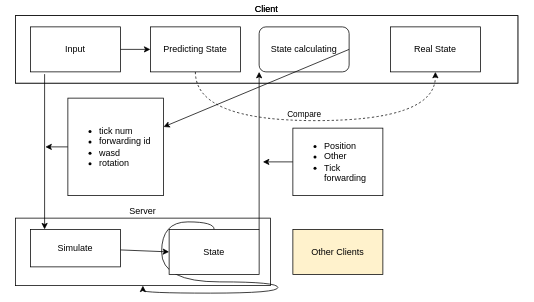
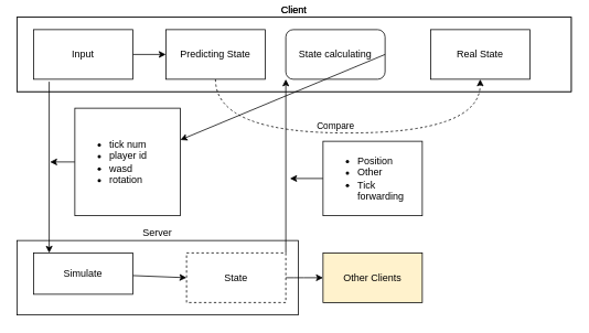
  <mxCell id="0" />
  <mxCell id="1" parent="0" />
  <mxCell id="2" value="Server&lt;br&gt;" style="whiteSpace=wrap;html=1;labelPosition=center;verticalLabelPosition=top;align=center;verticalAlign=bottom;" parent="1" vertex="1"><mxGeometry x="20" y="290" width="340" height="90" as="geometry" /></mxCell>
  <mxCell id="3" value="" style="edgeStyle=none;html=1;entryX=0;entryY=0.5;entryDx=0;entryDy=0;" parent="1" source="4" target="25" edge="1"><mxGeometry relative="1" as="geometry"><mxPoint x="200" y="335" as="targetPoint" /></mxGeometry></mxCell>
  <mxCell id="4" value="Simulate" style="whiteSpace=wrap;html=1;" parent="1" vertex="1"><mxGeometry x="40" y="305" width="120" height="50" as="geometry" /></mxCell>
  <mxCell id="5" value="" style="group" parent="1" vertex="1" connectable="0"><mxGeometry x="20" y="20" width="670" height="90" as="geometry" /></mxCell>
  <mxCell id="6" value="Client" style="whiteSpace=wrap;html=1;labelPosition=center;verticalLabelPosition=top;align=center;verticalAlign=bottom;" parent="5" vertex="1"><mxGeometry width="670" height="90" as="geometry" /></mxCell>
  <mxCell id="7" style="edgeStyle=none;html=1;entryX=0;entryY=0.5;entryDx=0;entryDy=0;" parent="5" source="8" target="9" edge="1"><mxGeometry relative="1" as="geometry"><mxPoint x="160" y="45" as="targetPoint" /></mxGeometry></mxCell>
  <mxCell id="8" value="Input" style="whiteSpace=wrap;html=1;" parent="5" vertex="1"><mxGeometry x="20" y="15" width="120" height="60" as="geometry" /></mxCell>
  <mxCell id="9" value="Predict Input" style="whiteSpace=wrap;html=1;" parent="5" vertex="1"><mxGeometry x="180" y="15" width="120" height="60" as="geometry" /></mxCell>
  <mxCell id="10" value="" style="group" parent="5" vertex="1" connectable="0"><mxGeometry width="670" height="90" as="geometry" /></mxCell>
  <mxCell id="11" value="Client" style="whiteSpace=wrap;html=1;labelPosition=center;verticalLabelPosition=top;align=center;verticalAlign=bottom;" parent="10" vertex="1"><mxGeometry width="670" height="90" as="geometry" /></mxCell>
  <mxCell id="12" style="edgeStyle=none;html=1;entryX=0;entryY=0.5;entryDx=0;entryDy=0;" parent="10" source="13" target="16" edge="1"><mxGeometry relative="1" as="geometry"><mxPoint x="160" y="45" as="targetPoint" /></mxGeometry></mxCell>
  <mxCell id="13" value="Input" style="whiteSpace=wrap;html=1;" parent="10" vertex="1"><mxGeometry x="20" y="15" width="120" height="60" as="geometry" /></mxCell>
  <mxCell id="14" style="edgeStyle=orthogonalEdgeStyle;html=1;entryX=0.5;entryY=1;entryDx=0;entryDy=0;curved=1;exitX=0.5;exitY=1;exitDx=0;exitDy=0;dashed=1;" parent="10" source="16" target="18" edge="1"><mxGeometry relative="1" as="geometry"><Array as="points"><mxPoint x="240" y="140" /><mxPoint x="560" y="140" /></Array></mxGeometry></mxCell>
  <mxCell id="15" value="Compare" style="edgeLabel;html=1;align=center;verticalAlign=middle;resizable=0;points=[];rotation=0;" parent="14" vertex="1" connectable="0"><mxGeometry x="0.371" y="11" relative="1" as="geometry"><mxPoint x="-99" y="1" as="offset" /></mxGeometry></mxCell>
  <mxCell id="16" value="Predicting State" style="whiteSpace=wrap;html=1;" parent="10" vertex="1"><mxGeometry x="180" y="15" width="120" height="60" as="geometry" /></mxCell>
  <mxCell id="17" value="State calculating" style="whiteSpace=wrap;html=1;rounded=1;" parent="10" vertex="1"><mxGeometry x="325" y="15" width="120" height="60" as="geometry" /></mxCell>
  <mxCell id="18" value="Real State" style="whiteSpace=wrap;html=1;" parent="10" vertex="1"><mxGeometry x="500" y="15" width="120" height="60" as="geometry" /></mxCell>
  <mxCell id="19" value="" style="html=1;exitX=1;exitY=0.5;exitDx=0;exitDy=0;" parent="10" source="17" target="22" edge="1"><mxGeometry relative="1" as="geometry" /></mxCell>
  <mxCell id="20" style="edgeStyle=none;html=1;entryX=0.158;entryY=0;entryDx=0;entryDy=0;exitX=0.158;exitY=1.05;exitDx=0;exitDy=0;exitPerimeter=0;entryPerimeter=0;" parent="1" source="13" target="4" edge="1"><mxGeometry relative="1" as="geometry" /></mxCell>
  <mxCell id="21" style="edgeStyle=none;html=1;" parent="1" source="22" edge="1"><mxGeometry relative="1" as="geometry"><mxPoint x="60" y="195" as="targetPoint" /></mxGeometry></mxCell>
- <mxCell id="22" value="&lt;ul&gt;&lt;li&gt;tick num&lt;/li&gt;&lt;li&gt;forwarding id&lt;/li&gt;&lt;li&gt;wasd&lt;/li&gt;&lt;li&gt;rotation&lt;/li&gt;&lt;/ul&gt;" style="whiteSpace=wrap;html=1;align=left;" parent="1" vertex="1"><mxGeometry x="90" y="130" width="127.5" height="130" as="geometry" /></mxCell>
+ <mxCell id="22" value="&lt;ul&gt;&lt;li&gt;tick num&lt;/li&gt;&lt;li&gt;player id&lt;/li&gt;&lt;li&gt;wasd&lt;/li&gt;&lt;li&gt;rotation&lt;/li&gt;&lt;/ul&gt;" style="whiteSpace=wrap;html=1;align=left;" parent="1" vertex="1"><mxGeometry x="90" y="130" width="127.5" height="130" as="geometry" /></mxCell>
  <mxCell id="23" style="edgeStyle=none;html=1;exitX=1;exitY=0;exitDx=0;exitDy=0;entryX=0;entryY=1;entryDx=0;entryDy=0;" parent="1" source="25" target="17" edge="1"><mxGeometry relative="1" as="geometry" /></mxCell>
- <mxCell id="24" style="edgeStyle=orthogonalEdgeStyle;curved=1;html=1;" parent="1" source="25" target="2" edge="1"><mxGeometry relative="1" as="geometry" /></mxCell>
- <mxCell id="25" value="State" style="whiteSpace=wrap;html=1;" parent="1" vertex="1"><mxGeometry x="225" y="305" width="120" height="60" as="geometry" /></mxCell>
+ <mxCell id="24" style="edgeStyle=orthogonalEdgeStyle;curved=1;html=1;" parent="1" source="25" target="28" edge="1"><mxGeometry relative="1" as="geometry" /></mxCell>
+ <mxCell id="25" value="State" style="whiteSpace=wrap;html=1;dashed=1;" parent="1" vertex="1"><mxGeometry x="225" y="305" width="120" height="60" as="geometry" /></mxCell>
  <mxCell id="26" style="edgeStyle=none;html=1;" parent="1" source="27" edge="1"><mxGeometry relative="1" as="geometry"><mxPoint x="350" y="215" as="targetPoint" /></mxGeometry></mxCell>
  <mxCell id="27" value="&lt;ul&gt;&lt;li&gt;Position&lt;/li&gt;&lt;li&gt;Other&lt;/li&gt;&lt;li&gt;Tick forwarding&lt;/li&gt;&lt;/ul&gt;" style="whiteSpace=wrap;html=1;align=left;" parent="1" vertex="1"><mxGeometry x="390" y="170" width="120" height="90" as="geometry" /></mxCell>
  <mxCell id="28" value="Other Clients" style="whiteSpace=wrap;html=1;fillColor=#fff2cc;" parent="1" vertex="1"><mxGeometry x="390" y="305" width="120" height="60" as="geometry" /></mxCell>
